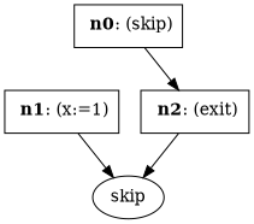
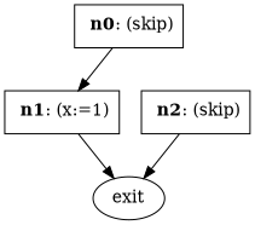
  digraph {
    node [shape=box]
    n1 [label=< <B>n0</B>: (skip)>]
    n2 [label=< <B>n1</B>: (x:=1)>]
-   exit [label=skip shape=""]
-   n4 [label=< <B>n2</B>: (exit)>]
-   n1 -> n4
+   exit [shape=""]
+   n4 [label=< <B>n2</B>: (skip)>]
+   n1 -> n2
    n2 -> exit
    n4 -> exit
  }
